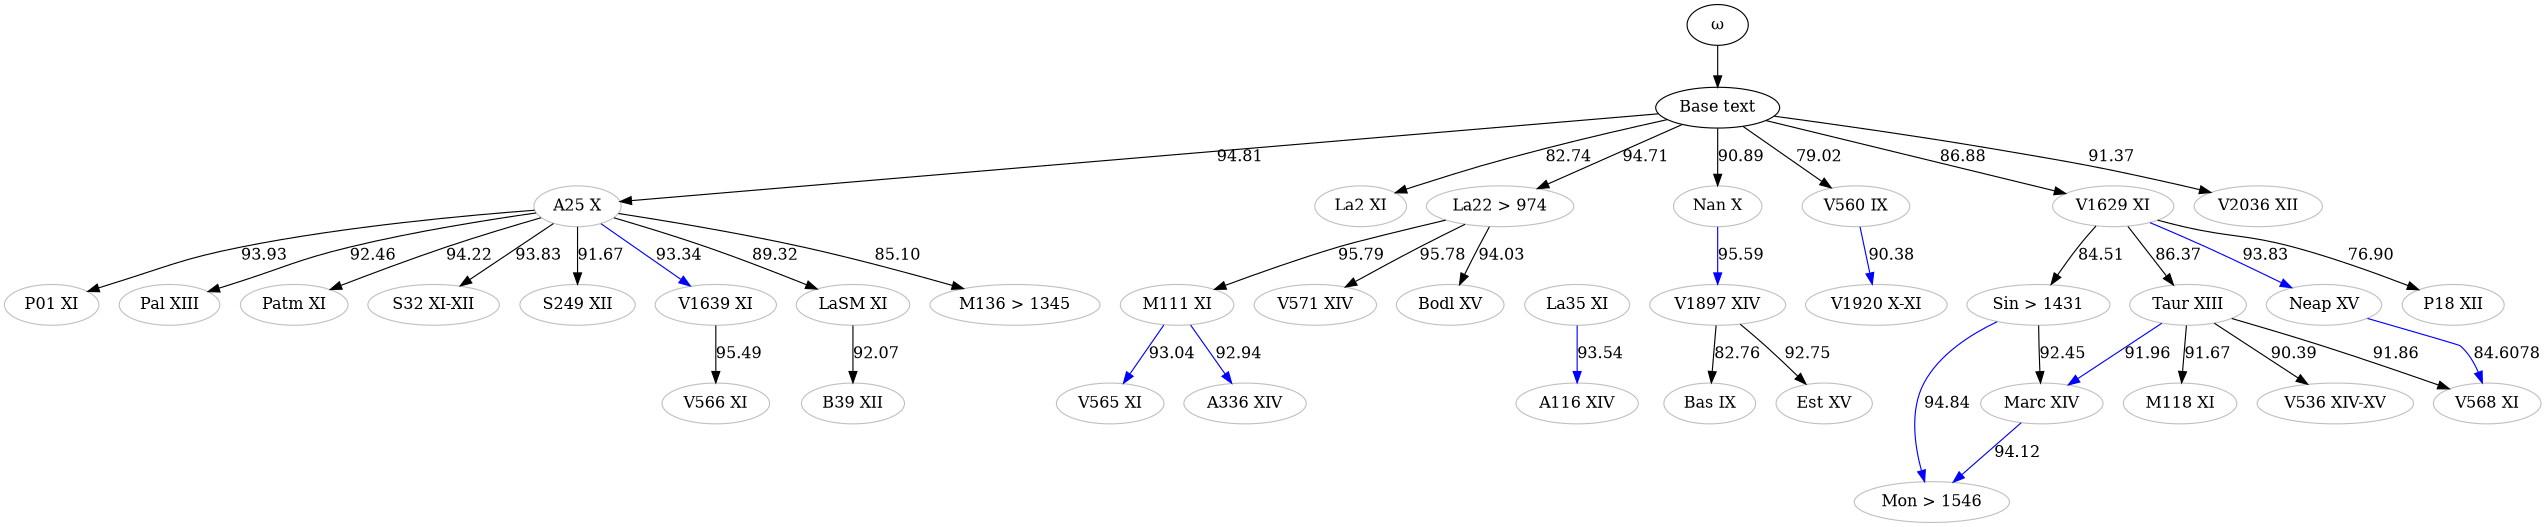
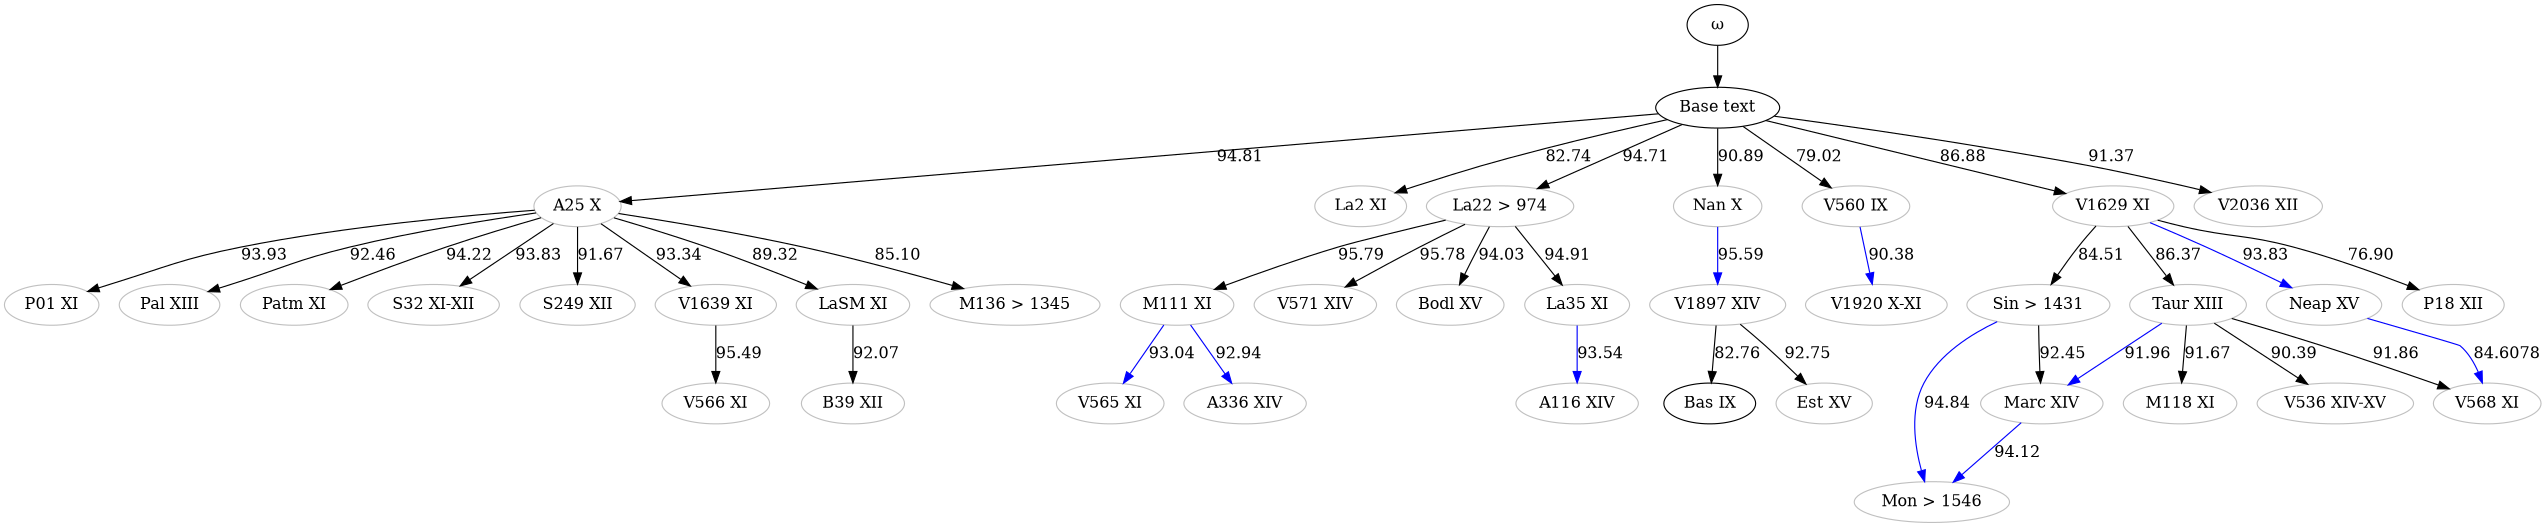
  digraph {
    node [color=grey]
    n1 [color=black label="ω"]
    n2 [color=black label="Base text"]
    n3 [label="A25 X"]
    n4 [label="La2 XI"]
    n5 [label="La22 > 974"]
    n6 [label="Nan X"]
    n7 [label="V560 IX"]
    n8 [label="V1629 XI"]
    n9 [label="V2036 XII"]
    n10 [label="LaSM XI"]
    n11 [label="M136 > 1345"]
    n12 [label="P01 XI"]
    n13 [label="Pal XIII"]
    n14 [label="Patm XI"]
    n15 [label="S32 XI-XII"]
    n16 [label="S249 XII"]
    n17 [label="V1639 XI"]
    n18 [label="Bodl XV"]
    n19 [label="La35 XI"]
    n20 [label="M111 XI"]
    n21 [label="V571 XIV"]
    n22 [label="V1897 XIV"]
    n23 [label="V1920 X-XI"]
    n24 [label="Neap XV"]
    n25 [label="P18 XII"]
    n26 [label="Sin > 1431"]
    n27 [label="Taur XIII"]
    n28 [label="A116 XIV"]
    n29 [label="B39 XII"]
    n30 [label="V566 XI"]
    n31 [label="A336 XIV"]
-   n32 [label="Bas IX"]
+   n32 [color=black label="Bas IX"]
    n33 [label="Est XV"]
    n34 [label="V565 XI"]
    n35 [label="M118 XI"]
    n36 [label="Marc XIV"]
    n37 [label="Mon > 1546"]
    n38 [label="V568 XI"]
    n39 [label="V536 XIV-XV"]
    n1 -> n2
    n2 -> n3 [label=94.81]
    n2 -> n4 [label=82.74]
    n2 -> n5 [label=94.71]
    n2 -> n6 [label=90.89]
    n2 -> n7 [label=79.02]
    n2 -> n8 [label=86.88]
    n2 -> n9 [label=91.37]
    n3 -> n10 [label=89.32]
    n3 -> n11 [label=85.10]
    n3 -> n12 [label=93.93]
    n3 -> n13 [label=92.46]
    n3 -> n14 [label=94.22]
    n3 -> n15 [label=93.83]
    n3 -> n16 [label=91.67]
-   n3 -> n17 [label=93.34 color=blue]
+   n3 -> n17 [label=93.34]
    n5 -> n18 [label=94.03]
+   n5 -> n19 [label=94.91]
    n5 -> n20 [label=95.79]
    n5 -> n21 [label=95.78]
    n6 -> n22 [color=blue label=95.59]
    n7 -> n23 [color=blue label=90.38]
    n8 -> n24 [color=blue label=93.83]
    n8 -> n25 [label=76.90]
    n8 -> n26 [label=84.51]
    n8 -> n27 [label=86.37]
    n10 -> n29 [label=92.07]
    n17 -> n30 [label=95.49]
    n19 -> n28 [color=blue label=93.54]
    n20 -> n31 [color=blue label=92.94]
    n20 -> n34 [color=blue label=93.04]
    n22 -> n32 [label=82.76]
    n22 -> n33 [label=92.75]
    n24 -> n38 [color=blue label=84.6078]
    n26 -> n36 [label=92.45]
    n26 -> n37 [color=blue label=94.84]
    n27 -> n35 [label=91.67]
    n27 -> n36 [color=blue label=91.96]
    n27 -> n38 [label=91.86]
    n27 -> n39 [label=90.39]
    n36 -> n37 [color=blue label=94.12]
  }
